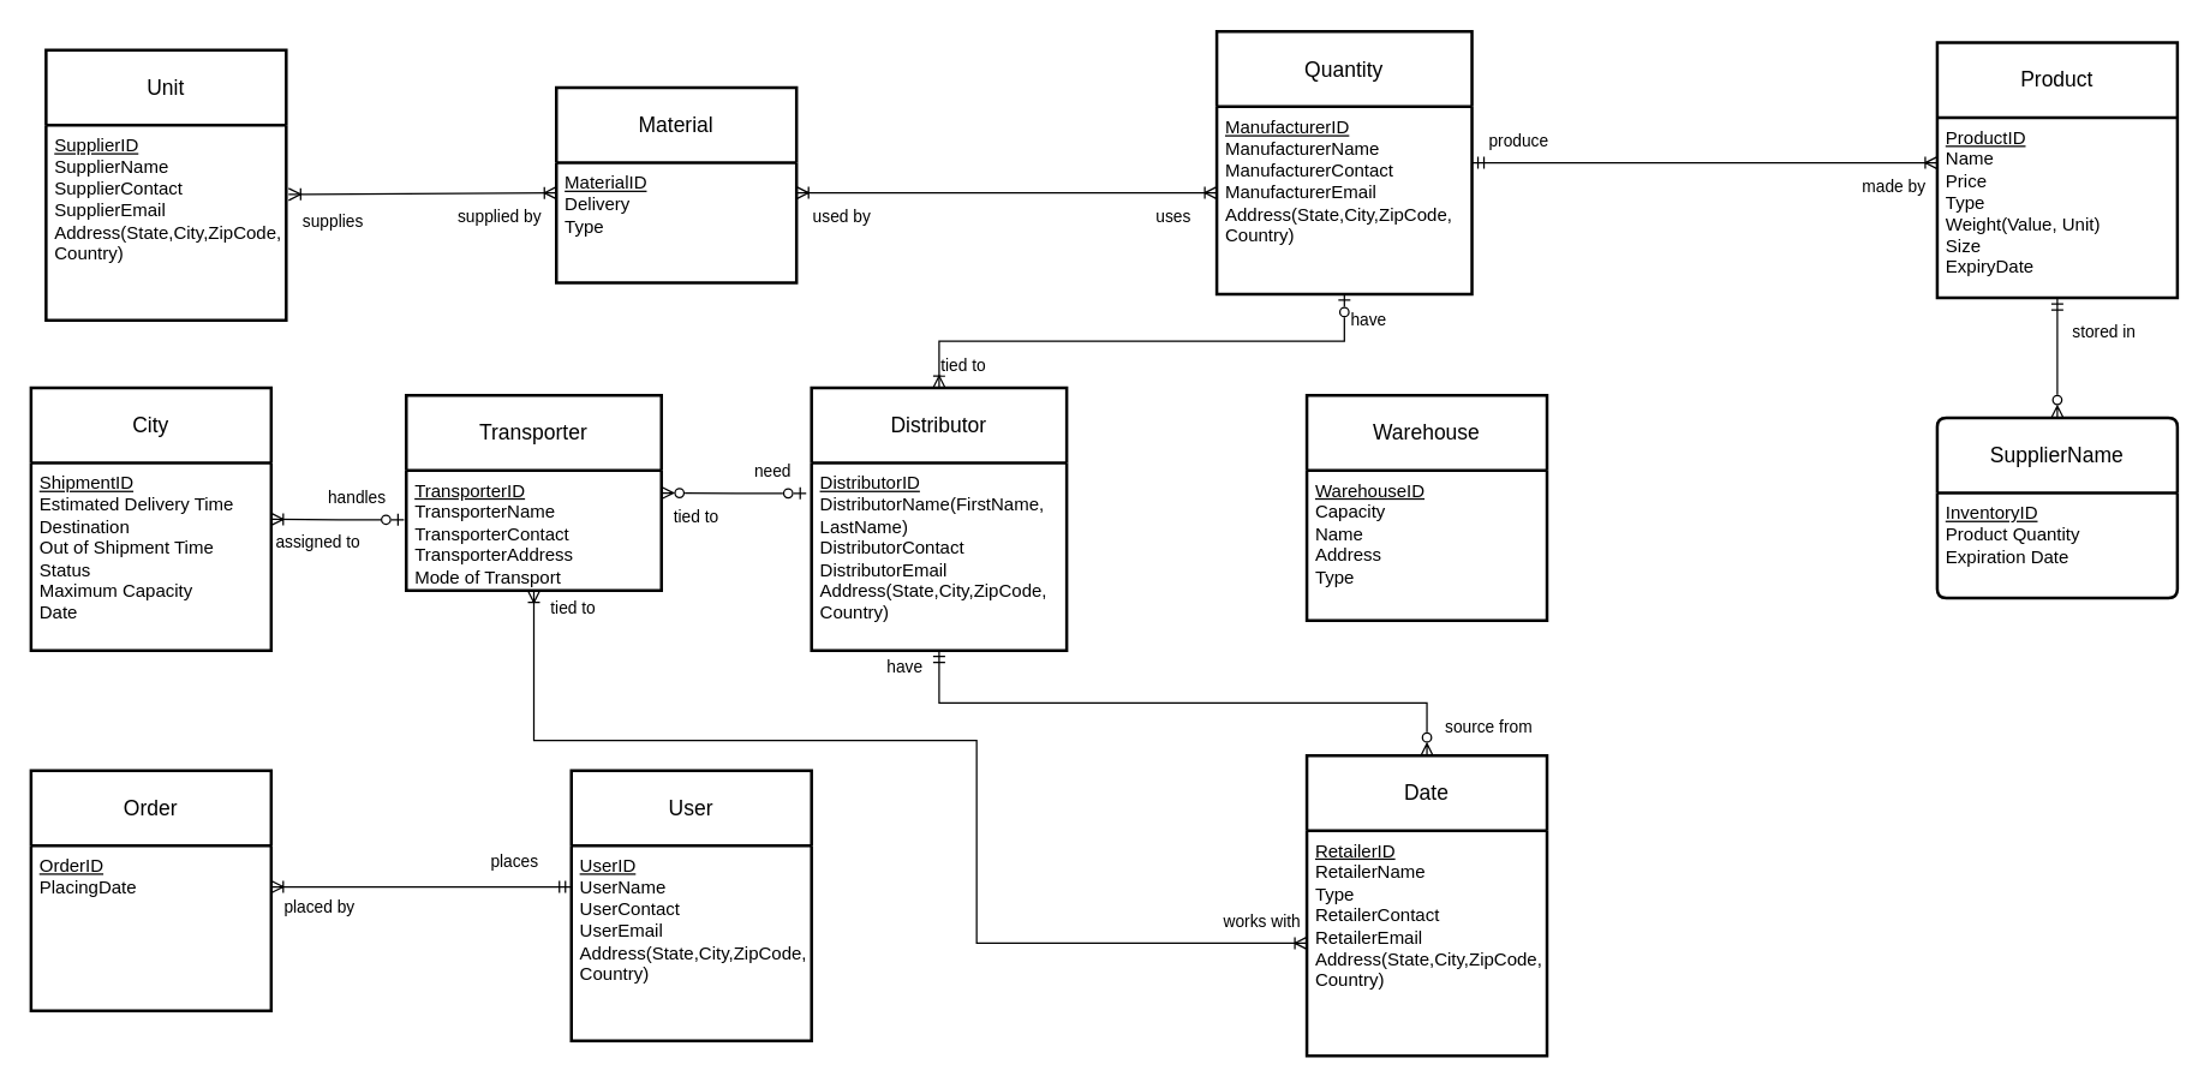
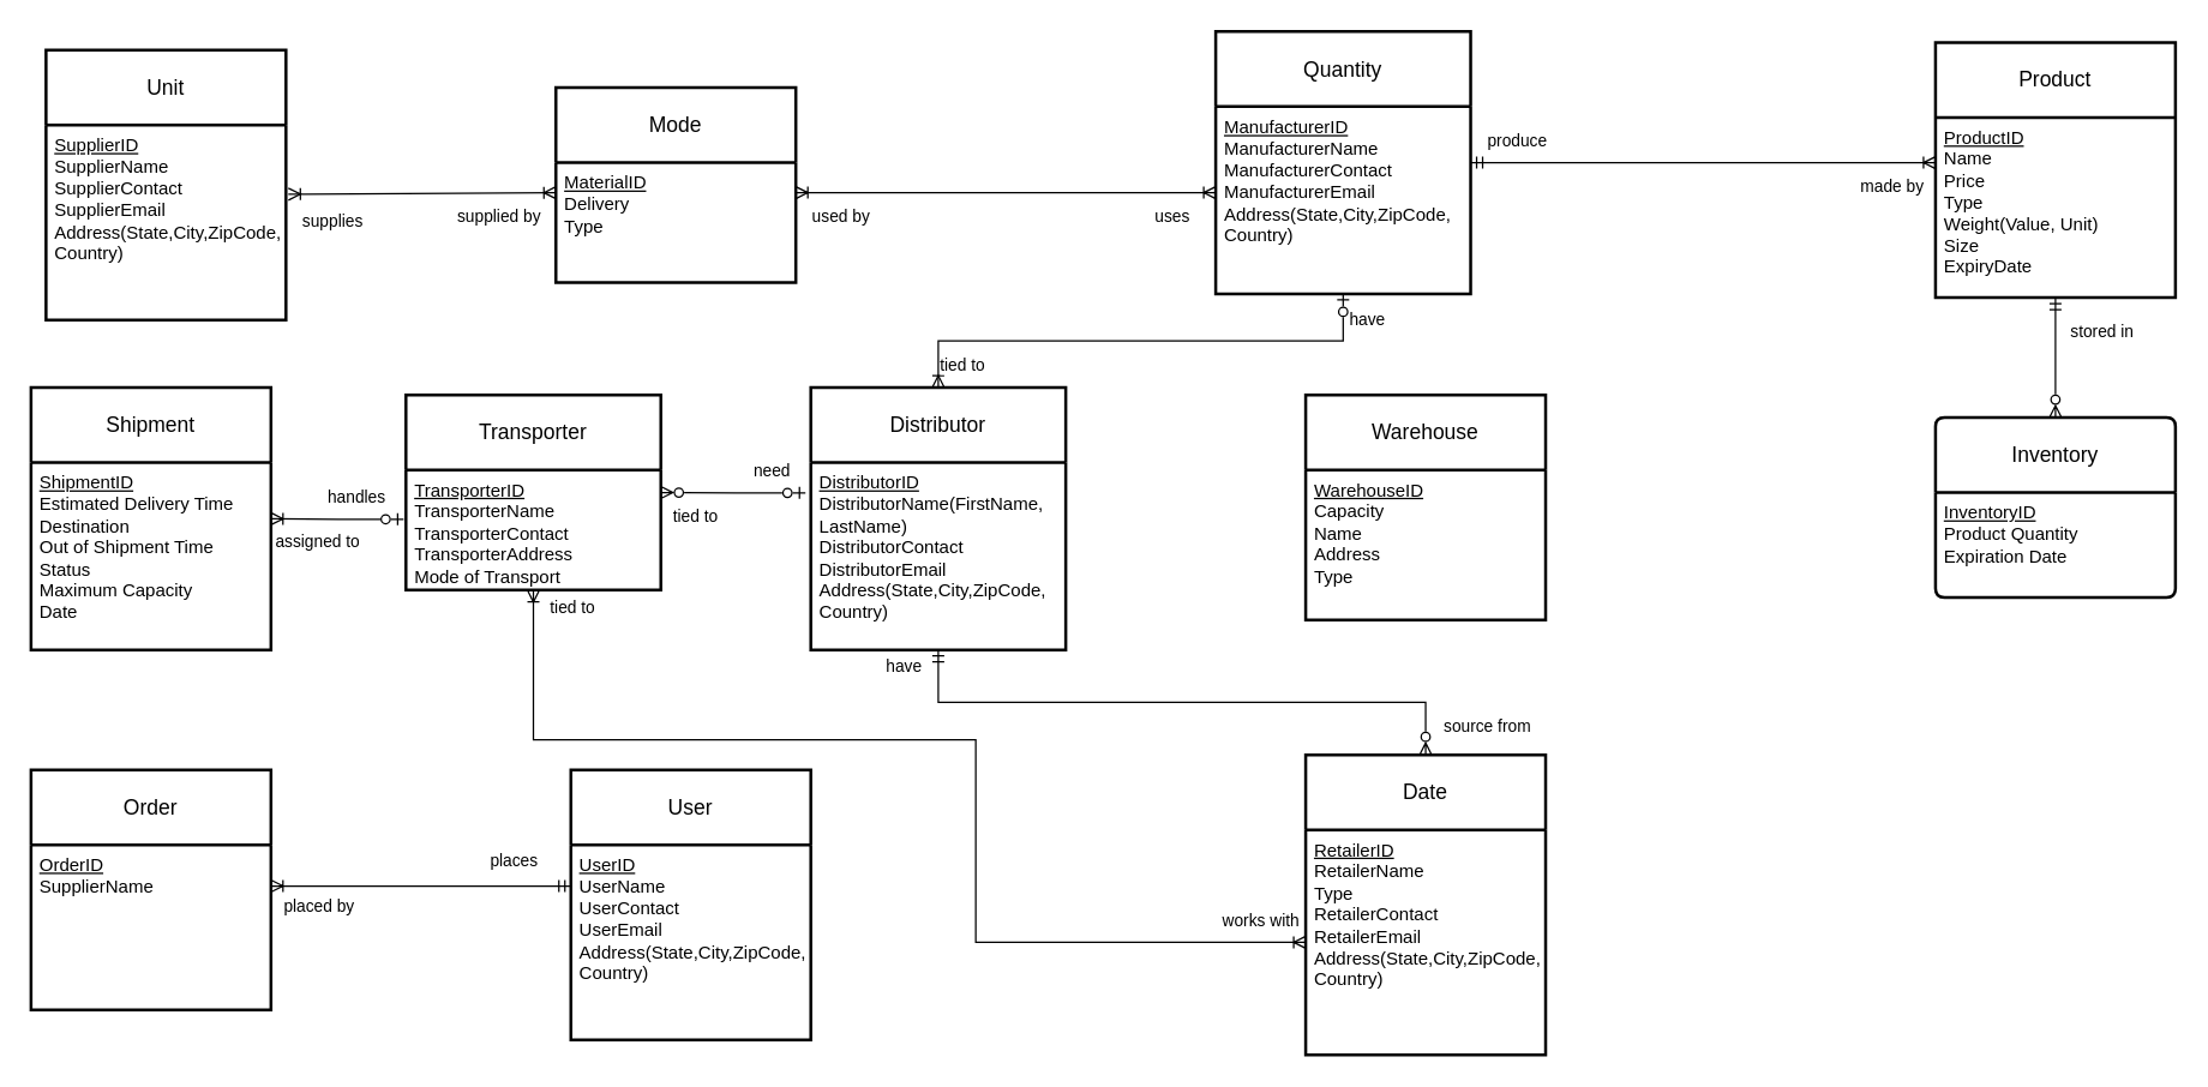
  <mxCell id="0" />
  <mxCell id="1" parent="0" />
  <mxCell id="2" value="Unit" style="swimlane;childLayout=stackLayout;horizontal=1;startSize=50;horizontalStack=0;rounded=0;fontSize=14;fontStyle=0;strokeWidth=2;resizeParent=0;resizeLast=1;shadow=0;dashed=0;align=center;arcSize=4;whiteSpace=wrap;html=1;" parent="1" vertex="1"><mxGeometry x="30" y="33" width="160" height="180" as="geometry" /></mxCell>
  <mxCell id="3" value="&lt;u&gt;SupplierID&lt;br&gt;&lt;/u&gt;SupplierName&lt;br&gt;SupplierContact&lt;br&gt;SupplierEmail&lt;br&gt;Address(State,City,ZipCode,&lt;br&gt;Country)&lt;br&gt;&lt;br&gt;&lt;div&gt;&lt;br&gt;&lt;/div&gt;" style="align=left;strokeColor=none;fillColor=none;spacingLeft=4;fontSize=12;verticalAlign=top;resizable=0;rotatable=0;part=1;html=1;" parent="2" vertex="1"><mxGeometry y="50" width="160" height="130" as="geometry" /></mxCell>
- <mxCell id="4" value="Material" style="swimlane;childLayout=stackLayout;horizontal=1;startSize=50;horizontalStack=0;rounded=0;fontSize=14;fontStyle=0;strokeWidth=2;resizeParent=0;resizeLast=1;shadow=0;dashed=0;align=center;arcSize=4;whiteSpace=wrap;html=1;" parent="1" vertex="1"><mxGeometry x="370" y="58" width="160" height="130" as="geometry" /></mxCell>
+ <mxCell id="4" value="Mode" style="swimlane;childLayout=stackLayout;horizontal=1;startSize=50;horizontalStack=0;rounded=0;fontSize=14;fontStyle=0;strokeWidth=2;resizeParent=0;resizeLast=1;shadow=0;dashed=0;align=center;arcSize=4;whiteSpace=wrap;html=1;" parent="1" vertex="1"><mxGeometry x="370" y="58" width="160" height="130" as="geometry" /></mxCell>
  <mxCell id="5" value="&lt;div&gt;&lt;u&gt;MaterialID&lt;/u&gt;&lt;br&gt;Delivery&lt;br&gt;Type&lt;br&gt;&lt;br&gt;&lt;/div&gt;" style="align=left;strokeColor=none;fillColor=none;spacingLeft=4;fontSize=12;verticalAlign=top;resizable=0;rotatable=0;part=1;html=1;" parent="4" vertex="1"><mxGeometry y="50" width="160" height="80" as="geometry" /></mxCell>
  <mxCell id="6" value="" style="edgeStyle=orthogonalEdgeStyle;rounded=0;orthogonalLoop=1;jettySize=auto;html=1;startArrow=ERmandOne;startFill=0;endArrow=ERoneToMany;endFill=0;entryX=0;entryY=0.25;entryDx=0;entryDy=0;" parent="1" source="12" target="15" edge="1"><mxGeometry relative="1" as="geometry" /></mxCell>
  <mxCell id="7" value="produce" style="edgeLabel;html=1;align=center;verticalAlign=middle;resizable=0;points=[];" parent="6" vertex="1" connectable="0"><mxGeometry x="-0.72" y="-1" relative="1" as="geometry"><mxPoint x="-13" y="-16" as="offset" /></mxGeometry></mxCell>
  <mxCell id="8" value="made by" style="edgeLabel;html=1;align=center;verticalAlign=middle;resizable=0;points=[];" parent="6" vertex="1" connectable="0"><mxGeometry x="0.655" relative="1" as="geometry"><mxPoint x="23" y="15" as="offset" /></mxGeometry></mxCell>
  <mxCell id="9" value="" style="edgeStyle=orthogonalEdgeStyle;rounded=0;orthogonalLoop=1;jettySize=auto;html=1;startArrow=ERzeroToOne;startFill=0;endArrow=ERoneToMany;endFill=0;entryX=0.5;entryY=0;entryDx=0;entryDy=0;exitX=0.5;exitY=1;exitDx=0;exitDy=0;" parent="1" source="13" target="19" edge="1"><mxGeometry relative="1" as="geometry"><mxPoint x="710" y="163" as="sourcePoint" /><mxPoint x="700" y="312.71" as="targetPoint" /></mxGeometry></mxCell>
  <mxCell id="10" value="tied to" style="edgeLabel;html=1;align=center;verticalAlign=middle;resizable=0;points=[];" parent="9" vertex="1" connectable="0"><mxGeometry x="0.463" y="-4" relative="1" as="geometry"><mxPoint x="-43" y="20" as="offset" /></mxGeometry></mxCell>
  <mxCell id="11" value="have" style="edgeLabel;html=1;align=center;verticalAlign=middle;resizable=0;points=[];" parent="9" vertex="1" connectable="0"><mxGeometry x="-0.596" y="-2" relative="1" as="geometry"><mxPoint x="51" y="-12" as="offset" /></mxGeometry></mxCell>
  <mxCell id="12" value="Quantity" style="swimlane;childLayout=stackLayout;horizontal=1;startSize=50;horizontalStack=0;rounded=0;fontSize=14;fontStyle=0;strokeWidth=2;resizeParent=0;resizeLast=1;shadow=0;dashed=0;align=center;arcSize=4;whiteSpace=wrap;html=1;" parent="1" vertex="1"><mxGeometry x="810" y="20.5" width="170" height="175" as="geometry" /></mxCell>
  <mxCell id="13" value="&lt;u&gt;ManufacturerID&lt;/u&gt;&lt;br&gt;ManufacturerName&lt;br&gt;ManufacturerContact&lt;br&gt;ManufacturerEmail&lt;br&gt;Address(State,City,ZipCode,&lt;br&gt;Country)" style="align=left;strokeColor=none;fillColor=none;spacingLeft=4;fontSize=12;verticalAlign=top;resizable=0;rotatable=0;part=1;html=1;" parent="12" vertex="1"><mxGeometry y="50" width="170" height="125" as="geometry" /></mxCell>
  <mxCell id="14" value="Product" style="swimlane;childLayout=stackLayout;horizontal=1;startSize=50;horizontalStack=0;rounded=0;fontSize=14;fontStyle=0;strokeWidth=2;resizeParent=0;resizeLast=1;shadow=0;dashed=0;align=center;arcSize=4;whiteSpace=wrap;html=1;" parent="1" vertex="1"><mxGeometry x="1290" y="28" width="160" height="170" as="geometry" /></mxCell>
  <mxCell id="15" value="&lt;div&gt;&lt;u&gt;ProductID&lt;/u&gt;&lt;br&gt;Name&lt;br&gt;Price&lt;br&gt;Type&lt;br&gt;Weight(Value, Unit)&lt;br&gt;Size&lt;br&gt;ExpiryDate&lt;br&gt;&lt;br&gt;&lt;br&gt;&lt;br&gt;&lt;/div&gt;" style="align=left;strokeColor=none;fillColor=none;spacingLeft=4;fontSize=12;verticalAlign=top;resizable=0;rotatable=0;part=1;html=1;" parent="14" vertex="1"><mxGeometry y="50" width="160" height="120" as="geometry" /></mxCell>
  <mxCell id="16" value="" style="edgeStyle=orthogonalEdgeStyle;rounded=0;orthogonalLoop=1;jettySize=auto;html=1;startArrow=ERzeroToOne;startFill=0;endArrow=ERzeroToMany;endFill=0;exitX=-0.021;exitY=0.162;exitDx=0;exitDy=0;jumpSize=2;exitPerimeter=0;" parent="1" source="20" target="26" edge="1"><mxGeometry relative="1" as="geometry" /></mxCell>
  <mxCell id="17" value="need" style="edgeLabel;html=1;align=center;verticalAlign=middle;resizable=0;points=[];" parent="16" vertex="1" connectable="0"><mxGeometry x="-0.62" relative="1" as="geometry"><mxPoint x="-5" y="-15" as="offset" /></mxGeometry></mxCell>
  <mxCell id="18" value="tied to" style="edgeLabel;html=1;align=center;verticalAlign=middle;resizable=0;points=[];" parent="16" vertex="1" connectable="0"><mxGeometry x="0.705" y="1" relative="1" as="geometry"><mxPoint x="8" y="14" as="offset" /></mxGeometry></mxCell>
  <mxCell id="19" value="Distributor" style="swimlane;childLayout=stackLayout;horizontal=1;startSize=50;horizontalStack=0;rounded=0;fontSize=14;fontStyle=0;strokeWidth=2;resizeParent=0;resizeLast=1;shadow=0;dashed=0;align=center;arcSize=4;whiteSpace=wrap;html=1;" parent="1" vertex="1"><mxGeometry x="540" y="258" width="170" height="175" as="geometry" /></mxCell>
  <mxCell id="20" value="&lt;u&gt;DistributorID&lt;/u&gt;&lt;br&gt;DistributorName(FirstName,&lt;br&gt;LastName)&lt;br&gt;DistributorContact&lt;br&gt;DistributorEmail&lt;br&gt;Address(State,City,ZipCode,&lt;br&gt;Country)" style="align=left;strokeColor=none;fillColor=none;spacingLeft=4;fontSize=12;verticalAlign=top;resizable=0;rotatable=0;part=1;html=1;" parent="19" vertex="1"><mxGeometry y="50" width="170" height="125" as="geometry" /></mxCell>
  <mxCell id="21" value="Warehouse" style="swimlane;childLayout=stackLayout;horizontal=1;startSize=50;horizontalStack=0;rounded=0;fontSize=14;fontStyle=0;strokeWidth=2;resizeParent=0;resizeLast=1;shadow=0;dashed=0;align=center;arcSize=4;whiteSpace=wrap;html=1;" parent="1" vertex="1"><mxGeometry x="870" y="263" width="160" height="150" as="geometry" /></mxCell>
  <mxCell id="22" value="&lt;div&gt;&lt;u&gt;WarehouseID&lt;/u&gt;&lt;br&gt;Capacity&lt;br&gt;Name&lt;br&gt;Address&lt;br&gt;Type&lt;/div&gt;" style="align=left;strokeColor=none;fillColor=none;spacingLeft=4;fontSize=12;verticalAlign=top;resizable=0;rotatable=0;part=1;html=1;" parent="21" vertex="1"><mxGeometry y="50" width="160" height="100" as="geometry" /></mxCell>
  <mxCell id="23" value="" style="edgeStyle=orthogonalEdgeStyle;rounded=0;orthogonalLoop=1;jettySize=auto;html=1;startArrow=ERzeroToOne;startFill=0;endArrow=ERoneToMany;endFill=0;exitX=-0.009;exitY=0.41;exitDx=0;exitDy=0;exitPerimeter=0;" parent="1" source="27" target="28" edge="1"><mxGeometry relative="1" as="geometry" /></mxCell>
  <mxCell id="24" value="handles" style="edgeLabel;html=1;align=center;verticalAlign=middle;resizable=0;points=[];" parent="23" vertex="1" connectable="0"><mxGeometry x="-0.695" y="-2" relative="1" as="geometry"><mxPoint x="-18" y="-13" as="offset" /></mxGeometry></mxCell>
  <mxCell id="25" value="assigned to" style="edgeLabel;html=1;align=center;verticalAlign=middle;resizable=0;points=[];" parent="23" vertex="1" connectable="0"><mxGeometry x="0.68" y="2" relative="1" as="geometry"><mxPoint x="17" y="13" as="offset" /></mxGeometry></mxCell>
  <mxCell id="26" value="Transporter" style="swimlane;childLayout=stackLayout;horizontal=1;startSize=50;horizontalStack=0;rounded=0;fontSize=14;fontStyle=0;strokeWidth=2;resizeParent=0;resizeLast=1;shadow=0;dashed=0;align=center;arcSize=4;whiteSpace=wrap;html=1;" parent="1" vertex="1"><mxGeometry x="270" y="263" width="170" height="130" as="geometry" /></mxCell>
  <mxCell id="27" value="&lt;div&gt;&lt;u&gt;TransporterID&lt;br&gt;&lt;/u&gt;TransporterName&lt;br&gt;TransporterContact&lt;br&gt;TransporterAddress&lt;br&gt;Mode of Transport&lt;/div&gt;" style="align=left;strokeColor=none;fillColor=none;spacingLeft=4;fontSize=12;verticalAlign=top;resizable=0;rotatable=0;part=1;html=1;" parent="26" vertex="1"><mxGeometry y="50" width="170" height="80" as="geometry" /></mxCell>
- <mxCell id="28" value="City" style="swimlane;childLayout=stackLayout;horizontal=1;startSize=50;horizontalStack=0;rounded=0;fontSize=14;fontStyle=0;strokeWidth=2;resizeParent=0;resizeLast=1;shadow=0;dashed=0;align=center;arcSize=4;whiteSpace=wrap;html=1;" parent="1" vertex="1"><mxGeometry x="20" y="258" width="160" height="175" as="geometry" /></mxCell>
+ <mxCell id="28" value="Shipment" style="swimlane;childLayout=stackLayout;horizontal=1;startSize=50;horizontalStack=0;rounded=0;fontSize=14;fontStyle=0;strokeWidth=2;resizeParent=0;resizeLast=1;shadow=0;dashed=0;align=center;arcSize=4;whiteSpace=wrap;html=1;" parent="1" vertex="1"><mxGeometry x="20" y="258" width="160" height="175" as="geometry" /></mxCell>
  <mxCell id="29" value="&lt;div&gt;&lt;u&gt;ShipmentID&lt;/u&gt;&lt;br&gt;Estimated Delivery Time&lt;br&gt;Destination&lt;br&gt;Out of Shipment Time&lt;br&gt;Status&lt;br&gt;Maximum Capacity&lt;br&gt;Date&lt;/div&gt;" style="align=left;strokeColor=none;fillColor=none;spacingLeft=4;fontSize=12;verticalAlign=top;resizable=0;rotatable=0;part=1;html=1;" parent="28" vertex="1"><mxGeometry y="50" width="160" height="125" as="geometry" /></mxCell>
  <mxCell id="30" value="Order" style="swimlane;childLayout=stackLayout;horizontal=1;startSize=50;horizontalStack=0;rounded=0;fontSize=14;fontStyle=0;strokeWidth=2;resizeParent=0;resizeLast=1;shadow=0;dashed=0;align=center;arcSize=4;whiteSpace=wrap;html=1;" parent="1" vertex="1"><mxGeometry x="20" y="513" width="160" height="160" as="geometry" /></mxCell>
- <mxCell id="31" value="&lt;div&gt;&lt;u&gt;OrderID&lt;/u&gt;&lt;br&gt;PlacingDate&lt;br&gt;&lt;br&gt;&lt;/div&gt;" style="align=left;strokeColor=none;fillColor=none;spacingLeft=4;fontSize=12;verticalAlign=top;resizable=0;rotatable=0;part=1;html=1;" parent="30" vertex="1"><mxGeometry y="50" width="160" height="110" as="geometry" /></mxCell>
+ <mxCell id="31" value="&lt;div&gt;&lt;u&gt;OrderID&lt;/u&gt;&lt;br&gt;SupplierName&lt;br&gt;&lt;br&gt;&lt;/div&gt;" style="align=left;strokeColor=none;fillColor=none;spacingLeft=4;fontSize=12;verticalAlign=top;resizable=0;rotatable=0;part=1;html=1;" parent="30" vertex="1"><mxGeometry y="50" width="160" height="110" as="geometry" /></mxCell>
  <mxCell id="32" value="User" style="swimlane;childLayout=stackLayout;horizontal=1;startSize=50;horizontalStack=0;rounded=0;fontSize=14;fontStyle=0;strokeWidth=2;resizeParent=0;resizeLast=1;shadow=0;dashed=0;align=center;arcSize=4;whiteSpace=wrap;html=1;" parent="1" vertex="1"><mxGeometry x="380" y="513" width="160" height="180" as="geometry" /></mxCell>
  <mxCell id="33" value="&lt;div&gt;&lt;u&gt;UserID&lt;/u&gt;&lt;br&gt;UserName&lt;br&gt;UserContact&lt;br&gt;UserEmail&lt;br&gt;Address(State,City,ZipCode,&lt;br&gt;Country)&lt;br&gt;&lt;br&gt;&lt;/div&gt;" style="align=left;strokeColor=none;fillColor=none;spacingLeft=4;fontSize=12;verticalAlign=top;resizable=0;rotatable=0;part=1;html=1;" parent="32" vertex="1"><mxGeometry y="50" width="160" height="130" as="geometry" /></mxCell>
  <mxCell id="34" style="edgeStyle=orthogonalEdgeStyle;rounded=0;orthogonalLoop=1;jettySize=auto;html=1;exitX=0.5;exitY=0;exitDx=0;exitDy=0;entryX=0.5;entryY=1;entryDx=0;entryDy=0;startArrow=ERzeroToMany;startFill=0;endArrow=ERmandOne;endFill=0;" parent="1" source="37" target="20" edge="1"><mxGeometry relative="1" as="geometry" /></mxCell>
  <mxCell id="35" value="have" style="edgeLabel;html=1;align=center;verticalAlign=middle;resizable=0;points=[];" parent="34" vertex="1" connectable="0"><mxGeometry x="0.653" y="2" relative="1" as="geometry"><mxPoint x="-58" y="-27" as="offset" /></mxGeometry></mxCell>
  <mxCell id="36" value="source from" style="edgeLabel;html=1;align=center;verticalAlign=middle;resizable=0;points=[];" parent="34" vertex="1" connectable="0"><mxGeometry x="-0.702" y="1" relative="1" as="geometry"><mxPoint x="64" y="14" as="offset" /></mxGeometry></mxCell>
  <mxCell id="37" value="Date" style="swimlane;childLayout=stackLayout;horizontal=1;startSize=50;horizontalStack=0;rounded=0;fontSize=14;fontStyle=0;strokeWidth=2;resizeParent=0;resizeLast=1;shadow=0;dashed=0;align=center;arcSize=4;whiteSpace=wrap;html=1;" parent="1" vertex="1"><mxGeometry x="870" y="503" width="160" height="200" as="geometry" /></mxCell>
  <mxCell id="38" value="&lt;u&gt;RetailerID&lt;/u&gt;&lt;br&gt;RetailerName&lt;br&gt;Type&lt;br&gt;RetailerContact&lt;br&gt;RetailerEmail&lt;br&gt;Address(State,City,ZipCode,&lt;br&gt;Country)" style="align=left;strokeColor=none;fillColor=none;spacingLeft=4;fontSize=12;verticalAlign=top;resizable=0;rotatable=0;part=1;html=1;" parent="37" vertex="1"><mxGeometry y="50" width="160" height="150" as="geometry" /></mxCell>
  <mxCell id="39" style="edgeStyle=orthogonalEdgeStyle;rounded=0;orthogonalLoop=1;jettySize=auto;html=1;exitX=1;exitY=0.25;exitDx=0;exitDy=0;entryX=0;entryY=0.212;entryDx=0;entryDy=0;endArrow=ERmandOne;endFill=0;startArrow=ERoneToMany;startFill=0;entryPerimeter=0;" parent="1" source="31" target="33" edge="1"><mxGeometry relative="1" as="geometry" /></mxCell>
  <mxCell id="40" value="places" style="edgeLabel;html=1;align=center;verticalAlign=middle;resizable=0;points=[];" parent="39" vertex="1" connectable="0"><mxGeometry x="0.685" y="-2" relative="1" as="geometry"><mxPoint x="-7" y="-19" as="offset" /></mxGeometry></mxCell>
  <mxCell id="41" value="placed by" style="edgeLabel;html=1;align=center;verticalAlign=middle;resizable=0;points=[];" parent="39" vertex="1" connectable="0"><mxGeometry x="-0.615" y="-4" relative="1" as="geometry"><mxPoint x="-8" y="9" as="offset" /></mxGeometry></mxCell>
  <mxCell id="42" style="edgeStyle=orthogonalEdgeStyle;rounded=0;orthogonalLoop=1;jettySize=auto;html=1;exitX=0.5;exitY=0;exitDx=0;exitDy=0;entryX=0.5;entryY=1;entryDx=0;entryDy=0;endArrow=ERmandOne;endFill=0;startArrow=ERzeroToMany;startFill=0;" parent="1" source="44" target="15" edge="1"><mxGeometry relative="1" as="geometry" /></mxCell>
  <mxCell id="43" value="stored in" style="edgeLabel;html=1;align=center;verticalAlign=middle;resizable=0;points=[];" parent="42" vertex="1" connectable="0"><mxGeometry x="0.81" y="-2" relative="1" as="geometry"><mxPoint x="28" y="14" as="offset" /></mxGeometry></mxCell>
- <mxCell id="44" value="SupplierName" style="swimlane;childLayout=stackLayout;horizontal=1;startSize=50;horizontalStack=0;rounded=1;fontSize=14;fontStyle=0;strokeWidth=2;resizeParent=0;resizeLast=1;shadow=0;dashed=0;align=center;arcSize=4;whiteSpace=wrap;html=1;" parent="1" vertex="1"><mxGeometry x="1290" y="278" width="160" height="120" as="geometry" /></mxCell>
+ <mxCell id="44" value="Inventory" style="swimlane;childLayout=stackLayout;horizontal=1;startSize=50;horizontalStack=0;rounded=1;fontSize=14;fontStyle=0;strokeWidth=2;resizeParent=0;resizeLast=1;shadow=0;dashed=0;align=center;arcSize=4;whiteSpace=wrap;html=1;" parent="1" vertex="1"><mxGeometry x="1290" y="278" width="160" height="120" as="geometry" /></mxCell>
  <mxCell id="45" value="&lt;div&gt;&lt;u&gt;InventoryID&lt;/u&gt;&lt;br&gt;Product Quantity&lt;br&gt;Expiration Date&lt;/div&gt;" style="align=left;strokeColor=none;fillColor=none;spacingLeft=4;fontSize=12;verticalAlign=top;resizable=0;rotatable=0;part=1;html=1;" parent="44" vertex="1"><mxGeometry y="50" width="160" height="70" as="geometry" /></mxCell>
  <mxCell id="46" style="rounded=0;orthogonalLoop=1;jettySize=auto;html=1;exitX=1.01;exitY=0.354;exitDx=0;exitDy=0;entryX=0;entryY=0.25;entryDx=0;entryDy=0;startArrow=ERoneToMany;startFill=0;endArrow=ERoneToMany;endFill=0;exitPerimeter=0;" edge="1" parent="1" source="3" target="5"><mxGeometry relative="1" as="geometry" /></mxCell>
  <mxCell id="47" value="supplied by" style="edgeLabel;html=1;align=center;verticalAlign=middle;resizable=0;points=[];" vertex="1" connectable="0" parent="46"><mxGeometry x="0.811" y="-1" relative="1" as="geometry"><mxPoint x="-22" y="14" as="offset" /></mxGeometry></mxCell>
  <mxCell id="48" value="supplies" style="edgeLabel;html=1;align=center;verticalAlign=middle;resizable=0;points=[];" vertex="1" connectable="0" parent="46"><mxGeometry x="-0.838" y="-3" relative="1" as="geometry"><mxPoint x="15" y="15" as="offset" /></mxGeometry></mxCell>
  <mxCell id="49" style="edgeStyle=orthogonalEdgeStyle;rounded=0;orthogonalLoop=1;jettySize=auto;html=1;exitX=0;exitY=0.5;exitDx=0;exitDy=0;startArrow=ERoneToMany;startFill=0;endArrow=ERoneToMany;endFill=0;entryX=0.5;entryY=1;entryDx=0;entryDy=0;" edge="1" parent="1" source="38" target="27"><mxGeometry relative="1" as="geometry"><mxPoint x="355" y="423" as="targetPoint" /><Array as="points"><mxPoint x="650" y="628" /><mxPoint x="650" y="493" /><mxPoint x="355" y="493" /></Array></mxGeometry></mxCell>
  <mxCell id="50" value="works with" style="edgeLabel;html=1;align=center;verticalAlign=middle;resizable=0;points=[];" vertex="1" connectable="0" parent="49"><mxGeometry x="-0.949" y="-4" relative="1" as="geometry"><mxPoint x="-12" y="-11" as="offset" /></mxGeometry></mxCell>
  <mxCell id="51" value="tied to" style="edgeLabel;html=1;align=center;verticalAlign=middle;resizable=0;points=[];" vertex="1" connectable="0" parent="49"><mxGeometry x="0.974" y="3" relative="1" as="geometry"><mxPoint x="28" y="1" as="offset" /></mxGeometry></mxCell>
  <mxCell id="52" style="edgeStyle=orthogonalEdgeStyle;rounded=0;orthogonalLoop=1;jettySize=auto;html=1;exitX=1;exitY=0.25;exitDx=0;exitDy=0;startArrow=ERoneToMany;startFill=0;endArrow=ERoneToMany;endFill=0;" edge="1" parent="1" source="5"><mxGeometry relative="1" as="geometry"><mxPoint x="810" y="128" as="targetPoint" /></mxGeometry></mxCell>
  <mxCell id="53" value="uses" style="edgeLabel;html=1;align=center;verticalAlign=middle;resizable=0;points=[];" vertex="1" connectable="0" parent="52"><mxGeometry x="0.854" y="1" relative="1" as="geometry"><mxPoint x="-9" y="16" as="offset" /></mxGeometry></mxCell>
  <mxCell id="54" value="used by" style="edgeLabel;html=1;align=center;verticalAlign=middle;resizable=0;points=[];" vertex="1" connectable="0" parent="52"><mxGeometry x="-0.912" y="-3" relative="1" as="geometry"><mxPoint x="17" y="12" as="offset" /></mxGeometry></mxCell>
